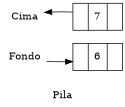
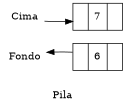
  digraph {
    label=Pila
    rankdir=LR
    node [shape=plaintext]
    n1 [label=Fondo]
    n2 [label="{<f0> |<f1>6 |<f2> }" shape=record]
    n3 [label=Cima]
    n4 [label="{<f0> |<f1>7 |<f2> }" shape=record]
-   n1 -> n2
-   n4 -> n3
+   n2 -> n1
+   n3 -> n4
  }
